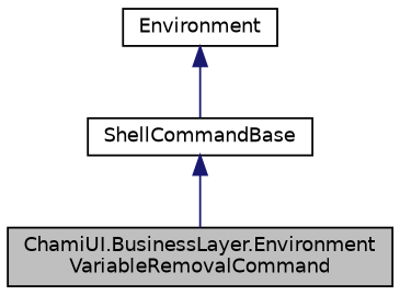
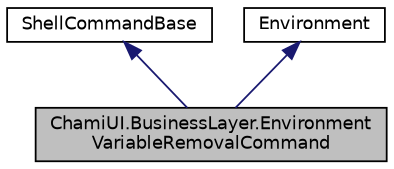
  digraph {
    node [color=black fillcolor=white fontname=Helvetica fontsize=10 shape=record style=filled]
    edge [color=midnightblue dir=back fontname=Helvetica fontsize=10 labelfontname=Helvetica labelfontsize=10 style=solid]
    n1 [fillcolor=grey75 fontcolor=black height=0.2 label="ChamiUI.BusinessLayer.Environment\lVariableRemovalCommand" width=0.4]
    n2 [height=0.2 label=ShellCommandBase width=0.4]
    n3 [height=0.2 label=Environment width=0.4]
    n2 -> n1
-   n3 -> n2
+   n3 -> n1
  }
